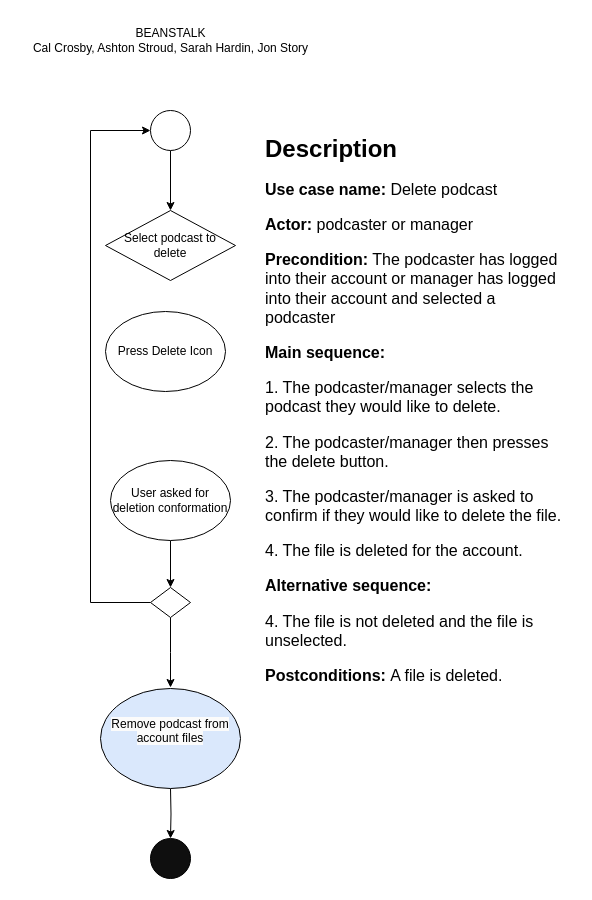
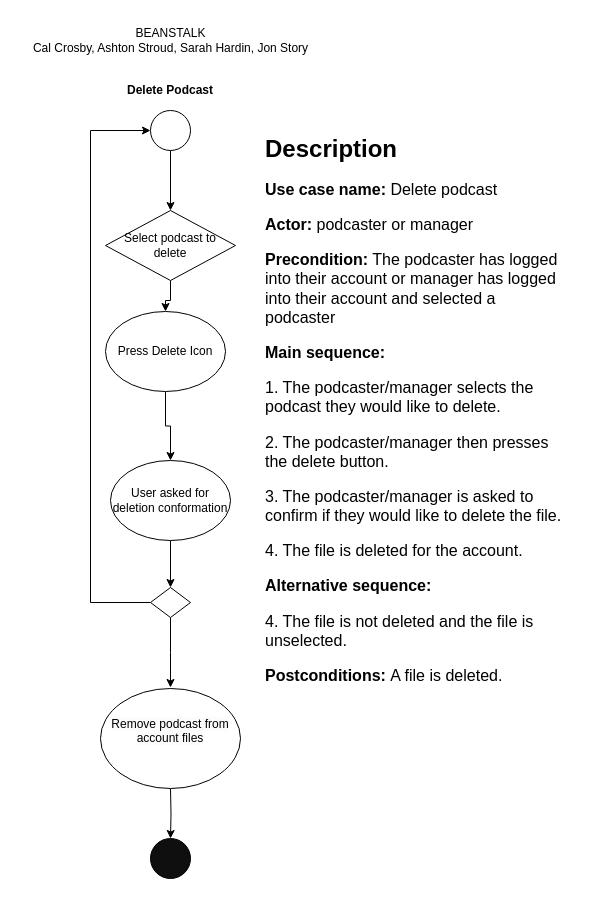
  <mxCell id="0" />
  <mxCell id="1" parent="0" />
+ <mxCell id="2" style="edgeStyle=orthogonalEdgeStyle;rounded=0;orthogonalLoop=1;jettySize=auto;html=1;exitX=0.5;exitY=1;exitDx=0;exitDy=0;" parent="1" source="3" target="16" edge="1"><mxGeometry relative="1" as="geometry" /></mxCell>
  <mxCell id="3" value="Select podcast to delete" style="rhombus;whiteSpace=wrap;html=1;" parent="1" vertex="1"><mxGeometry x="105" y="210" width="130" height="70" as="geometry" /></mxCell>
  <mxCell id="4" style="edgeStyle=orthogonalEdgeStyle;rounded=0;orthogonalLoop=1;jettySize=auto;html=1;exitX=0.5;exitY=1;exitDx=0;exitDy=0;entryX=0.5;entryY=0;entryDx=0;entryDy=0;" parent="1" source="5" target="11" edge="1"><mxGeometry relative="1" as="geometry" /></mxCell>
  <mxCell id="5" value="User asked for deletion conformation" style="ellipse;whiteSpace=wrap;html=1;" parent="1" vertex="1"><mxGeometry x="110" y="460" width="120" height="80" as="geometry" /></mxCell>
  <mxCell id="6" value="" style="endArrow=classic;html=1;rounded=0;exitX=0.5;exitY=1;exitDx=0;exitDy=0;entryX=0.5;entryY=0;entryDx=0;entryDy=0;" parent="1" target="3" edge="1"><mxGeometry width="50" height="50" relative="1" as="geometry"><mxPoint x="170" y="150" as="sourcePoint" /><mxPoint x="300" y="310" as="targetPoint" /></mxGeometry></mxCell>
  <mxCell id="7" style="edgeStyle=orthogonalEdgeStyle;rounded=0;orthogonalLoop=1;jettySize=auto;html=1;exitX=0.5;exitY=1;exitDx=0;exitDy=0;entryX=0.5;entryY=0;entryDx=0;entryDy=0;" parent="1" target="14" edge="1"><mxGeometry relative="1" as="geometry"><mxPoint x="170" y="788" as="sourcePoint" /></mxGeometry></mxCell>
- <mxCell id="8" value="&#10;&lt;span style=&quot;color: rgb(0, 0, 0); font-family: Helvetica; font-size: 12px; font-style: normal; font-variant-ligatures: normal; font-variant-caps: normal; font-weight: 400; letter-spacing: normal; orphans: 2; text-align: center; text-indent: 0px; text-transform: none; widows: 2; word-spacing: 0px; -webkit-text-stroke-width: 0px; background-color: rgb(251, 251, 251); text-decoration-thickness: initial; text-decoration-style: initial; text-decoration-color: initial; float: none; display: inline !important;&quot;&gt;Remove podcast from account files&lt;/span&gt;&#10;&#10;" style="ellipse;whiteSpace=wrap;html=1;fillColor=#dae8fc;" parent="1" vertex="1"><mxGeometry x="100" y="688" width="140" height="100" as="geometry" /></mxCell>
+ <mxCell id="8" value="&#10;&lt;span style=&quot;color: rgb(0, 0, 0); font-family: Helvetica; font-size: 12px; font-style: normal; font-variant-ligatures: normal; font-variant-caps: normal; font-weight: 400; letter-spacing: normal; orphans: 2; text-align: center; text-indent: 0px; text-transform: none; widows: 2; word-spacing: 0px; -webkit-text-stroke-width: 0px; background-color: rgb(251, 251, 251); text-decoration-thickness: initial; text-decoration-style: initial; text-decoration-color: initial; float: none; display: inline !important;&quot;&gt;Remove podcast from account files&lt;/span&gt;&#10;&#10;" style="ellipse;whiteSpace=wrap;html=1;" parent="1" vertex="1"><mxGeometry x="100" y="688" width="140" height="100" as="geometry" /></mxCell>
  <mxCell id="9" style="edgeStyle=orthogonalEdgeStyle;rounded=0;orthogonalLoop=1;jettySize=auto;html=1;exitX=0.5;exitY=1;exitDx=0;exitDy=0;" parent="1" source="11" edge="1"><mxGeometry relative="1" as="geometry"><mxPoint x="170" y="687" as="targetPoint" /></mxGeometry></mxCell>
  <mxCell id="10" style="edgeStyle=orthogonalEdgeStyle;rounded=0;orthogonalLoop=1;jettySize=auto;html=1;exitX=0;exitY=0.5;exitDx=0;exitDy=0;entryX=0;entryY=0.5;entryDx=0;entryDy=0;" parent="1" source="11" target="13" edge="1"><mxGeometry relative="1" as="geometry"><mxPoint x="90" y="525" as="sourcePoint" /><mxPoint x="90" y="120" as="targetPoint" /><Array as="points"><mxPoint x="90" y="602" /><mxPoint x="90" y="130" /></Array></mxGeometry></mxCell>
  <mxCell id="11" value="" style="rhombus;whiteSpace=wrap;html=1;" parent="1" vertex="1"><mxGeometry x="150" y="587" width="40" height="30" as="geometry" /></mxCell>
+ <mxCell id="12" value="&lt;b&gt;Delete Podcast&lt;/b&gt;" style="text;html=1;strokeColor=none;fillColor=none;align=center;verticalAlign=middle;whiteSpace=wrap;rounded=0;" parent="1" vertex="1"><mxGeometry x="110" y="75" width="120" height="30" as="geometry" /></mxCell>
  <mxCell id="13" value="" style="ellipse;whiteSpace=wrap;html=1;aspect=fixed;" parent="1" vertex="1"><mxGeometry x="150" y="110" width="40" height="40" as="geometry" /></mxCell>
  <mxCell id="14" value="" style="ellipse;whiteSpace=wrap;html=1;aspect=fixed;fillColor=#0f0f0f;" parent="1" vertex="1"><mxGeometry x="150" y="838" width="40" height="40" as="geometry" /></mxCell>
+ <mxCell id="15" style="edgeStyle=orthogonalEdgeStyle;rounded=0;orthogonalLoop=1;jettySize=auto;html=1;exitX=0.5;exitY=1;exitDx=0;exitDy=0;entryX=0.5;entryY=0;entryDx=0;entryDy=0;" parent="1" source="16" target="5" edge="1"><mxGeometry relative="1" as="geometry" /></mxCell>
  <mxCell id="16" value="Press Delete Icon" style="ellipse;whiteSpace=wrap;html=1;" parent="1" vertex="1"><mxGeometry x="105" y="311" width="120" height="80" as="geometry" /></mxCell>
  <mxCell id="17" value="&lt;h1&gt;&lt;br&gt;&lt;/h1&gt;&lt;h1 style=&quot;border-color: var(--border-color);&quot;&gt;Description&lt;/h1&gt;&lt;p style=&quot;border-color: var(--border-color); font-size: 16px;&quot;&gt;&lt;b&gt;Use case name:&lt;/b&gt; Delete podcast&lt;/p&gt;&lt;p style=&quot;border-color: var(--border-color); font-size: 16px;&quot;&gt;&lt;b&gt;Actor:&lt;/b&gt; podcaster or manager&lt;/p&gt;&lt;p style=&quot;border-color: var(--border-color); font-size: 16px;&quot;&gt;&lt;b&gt;Precondition:&lt;/b&gt; The podcaster has logged into their account or manager has logged into their account and selected a podcaster&lt;/p&gt;&lt;p style=&quot;border-color: var(--border-color); font-size: 16px;&quot;&gt;&lt;b&gt;Main sequence:&lt;/b&gt;&lt;/p&gt;&lt;p style=&quot;border-color: var(--border-color); font-size: 16px;&quot;&gt;1. The podcaster/manager selects the podcast they would like to delete.&amp;nbsp;&lt;/p&gt;&lt;p style=&quot;border-color: var(--border-color); font-size: 16px;&quot;&gt;2. The podcaster/manager then presses the delete button.&lt;/p&gt;&lt;p style=&quot;border-color: var(--border-color); font-size: 16px;&quot;&gt;3. The podcaster/manager is asked to confirm if they would like to delete the file.&lt;/p&gt;&lt;p style=&quot;border-color: var(--border-color); font-size: 16px;&quot;&gt;4. The file is deleted for the account.&lt;/p&gt;&lt;p style=&quot;border-color: var(--border-color); font-size: 16px;&quot;&gt;&lt;b&gt;Alternative sequence:&lt;/b&gt;&lt;/p&gt;&lt;p style=&quot;border-color: var(--border-color); font-size: 16px;&quot;&gt;4. The file is not deleted and the file is unselected.&amp;nbsp;&lt;/p&gt;&lt;p style=&quot;border-color: var(--border-color); font-size: 16px;&quot;&gt;&lt;b&gt;Postconditions: &lt;/b&gt;A file is deleted.&lt;/p&gt;" style="text;html=1;strokeColor=none;fillColor=none;spacing=5;spacingTop=-20;whiteSpace=wrap;overflow=hidden;rounded=0;" parent="1" vertex="1"><mxGeometry x="260" y="84" width="310" height="626" as="geometry" /></mxCell>
  <mxCell id="18" value="BEANSTALK&lt;br&gt;Cal Crosby, Ashton Stroud, Sarah Hardin, Jon Story" style="text;html=1;align=center;verticalAlign=middle;resizable=0;points=[];autosize=1;strokeColor=none;fillColor=none;" vertex="1" parent="1"><mxGeometry x="20" y="20" width="300" height="40" as="geometry" /></mxCell>
